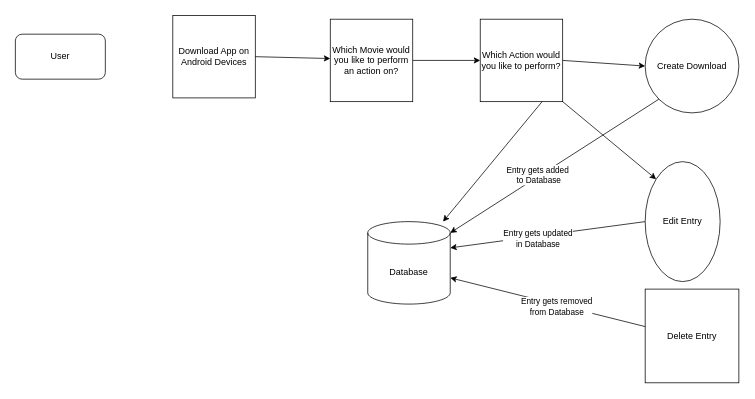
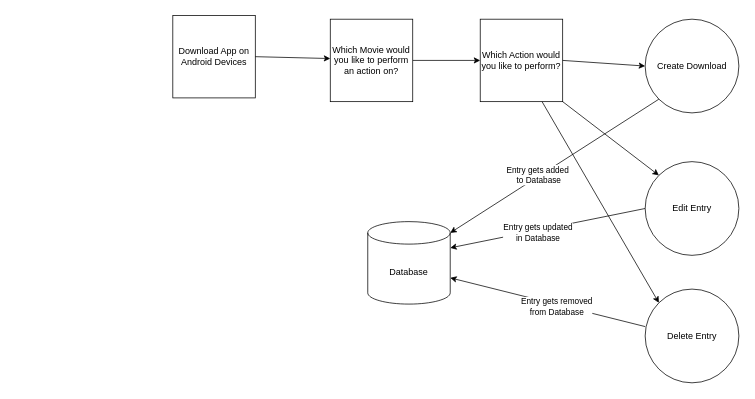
  <mxCell id="0" />
  <mxCell id="1" parent="0" />
- <mxCell id="2" value="User" style="rounded=1;whiteSpace=wrap;html=1;" parent="1" vertex="1"><mxGeometry x="20" y="45" width="120" height="60" as="geometry" /></mxCell>
  <mxCell id="3" value="Download App on Android Devices" style="whiteSpace=wrap;html=1;aspect=fixed;" parent="1" vertex="1"><mxGeometry x="230" y="20" width="110" height="110" as="geometry" /></mxCell>
  <mxCell id="4" value="" style="endArrow=classic;html=1;rounded=0;entryX=0;entryY=0.5;entryDx=0;entryDy=0;exitX=1;exitY=0.5;exitDx=0;exitDy=0;" parent="1" source="3" edge="1"><mxGeometry width="50" height="50" relative="1" as="geometry"><mxPoint x="490" y="85" as="sourcePoint" /><mxPoint x="440" y="77.5" as="targetPoint" /></mxGeometry></mxCell>
  <mxCell id="5" value="Database" style="shape=cylinder3;whiteSpace=wrap;html=1;boundedLbl=1;backgroundOutline=1;size=15;" parent="1" vertex="1"><mxGeometry x="490" y="295" width="110" height="110" as="geometry" /></mxCell>
  <mxCell id="6" value="Which Action would you like to perform?" style="whiteSpace=wrap;html=1;aspect=fixed;" parent="1" vertex="1"><mxGeometry x="640" y="25" width="110" height="110" as="geometry" /></mxCell>
  <mxCell id="7" value="" style="endArrow=classic;html=1;rounded=0;exitX=1;exitY=0.5;exitDx=0;exitDy=0;entryX=0;entryY=0.5;entryDx=0;entryDy=0;" parent="1" source="6" target="8" edge="1"><mxGeometry width="50" height="50" relative="1" as="geometry"><mxPoint x="790" y="265" as="sourcePoint" /><mxPoint x="870" y="260" as="targetPoint" /></mxGeometry></mxCell>
  <mxCell id="8" value="Create Download" style="ellipse;whiteSpace=wrap;html=1;aspect=fixed;" parent="1" vertex="1"><mxGeometry x="860" y="25" width="125" height="125" as="geometry" /></mxCell>
  <mxCell id="9" style="edgeStyle=orthogonalEdgeStyle;rounded=0;orthogonalLoop=1;jettySize=auto;html=1;exitX=1;exitY=0.5;exitDx=0;exitDy=0;" parent="1" source="10" target="6" edge="1"><mxGeometry relative="1" as="geometry" /></mxCell>
  <mxCell id="10" value="Which Movie would you like to perform an action on?" style="whiteSpace=wrap;html=1;aspect=fixed;" parent="1" vertex="1"><mxGeometry x="440" y="25" width="110" height="110" as="geometry" /></mxCell>
- <mxCell id="11" value="Edit Entry" style="ellipse;whiteSpace=wrap;html=1;aspect=fixed;" parent="1" vertex="1"><mxGeometry x="860" y="215" width="100" height="160" as="geometry" /></mxCell>
- <mxCell id="12" value="Delete Entry" style="whiteSpace=wrap;html=1;aspect=fixed;rounded=0;" parent="1" vertex="1"><mxGeometry x="860" y="385" width="125" height="125" as="geometry" /></mxCell>
+ <mxCell id="11" value="Edit Entry" style="ellipse;whiteSpace=wrap;html=1;aspect=fixed;" parent="1" vertex="1"><mxGeometry x="860" y="215" width="125" height="125" as="geometry" /></mxCell>
+ <mxCell id="12" value="Delete Entry" style="ellipse;whiteSpace=wrap;html=1;aspect=fixed;" parent="1" vertex="1"><mxGeometry x="860" y="385" width="125" height="125" as="geometry" /></mxCell>
  <mxCell id="13" value="" style="endArrow=classic;html=1;rounded=0;exitX=1;exitY=1;exitDx=0;exitDy=0;entryX=0;entryY=0;entryDx=0;entryDy=0;" parent="1" source="6" target="11" edge="1"><mxGeometry width="50" height="50" relative="1" as="geometry"><mxPoint x="280" y="445" as="sourcePoint" /><mxPoint x="330" y="395" as="targetPoint" /></mxGeometry></mxCell>
- <mxCell id="14" value="" style="endArrow=classic;html=1;rounded=0;exitX=0.75;exitY=1;exitDx=0;exitDy=0;" parent="1" source="6" target="5" edge="1"><mxGeometry width="50" height="50" relative="1" as="geometry"><mxPoint x="280" y="445" as="sourcePoint" /><mxPoint x="330" y="395" as="targetPoint" /></mxGeometry></mxCell>
+ <mxCell id="14" value="" style="endArrow=classic;html=1;rounded=0;entryX=0;entryY=0;entryDx=0;entryDy=0;exitX=0.75;exitY=1;exitDx=0;exitDy=0;" parent="1" source="6" target="12" edge="1"><mxGeometry width="50" height="50" relative="1" as="geometry"><mxPoint x="280" y="445" as="sourcePoint" /><mxPoint x="330" y="395" as="targetPoint" /></mxGeometry></mxCell>
  <mxCell id="15" value="" style="endArrow=classic;html=1;rounded=0;entryX=1;entryY=0;entryDx=0;entryDy=15;entryPerimeter=0;exitX=0;exitY=1;exitDx=0;exitDy=0;" parent="1" source="8" target="5" edge="1"><mxGeometry width="50" height="50" relative="1" as="geometry"><mxPoint x="280" y="445" as="sourcePoint" /><mxPoint x="330" y="395" as="targetPoint" /></mxGeometry></mxCell>
  <mxCell id="16" value="&lt;div&gt;Entry gets added&amp;nbsp;&lt;/div&gt;&lt;div&gt;to Database&lt;/div&gt;" style="edgeLabel;html=1;align=center;verticalAlign=middle;resizable=0;points=[];" parent="15" vertex="1" connectable="0"><mxGeometry x="0.152" y="-2" relative="1" as="geometry"><mxPoint as="offset" /></mxGeometry></mxCell>
  <mxCell id="17" value="" style="endArrow=classic;html=1;rounded=0;exitX=0;exitY=0.5;exitDx=0;exitDy=0;entryX=1;entryY=0;entryDx=0;entryDy=35;entryPerimeter=0;" parent="1" source="11" target="5" edge="1"><mxGeometry width="50" height="50" relative="1" as="geometry"><mxPoint x="280" y="445" as="sourcePoint" /><mxPoint x="330" y="395" as="targetPoint" /></mxGeometry></mxCell>
  <mxCell id="18" value="&lt;div&gt;Entry gets updated&lt;/div&gt;&lt;div&gt;in Database&lt;br&gt;&lt;/div&gt;" style="edgeLabel;html=1;align=center;verticalAlign=middle;resizable=0;points=[];" parent="17" vertex="1" connectable="0"><mxGeometry x="0.105" y="4" relative="1" as="geometry"><mxPoint y="-1" as="offset" /></mxGeometry></mxCell>
  <mxCell id="19" value="" style="endArrow=classic;html=1;rounded=0;exitX=0;exitY=0.4;exitDx=0;exitDy=0;exitPerimeter=0;entryX=1;entryY=0;entryDx=0;entryDy=75;entryPerimeter=0;" parent="1" source="12" target="5" edge="1"><mxGeometry width="50" height="50" relative="1" as="geometry"><mxPoint x="280" y="445" as="sourcePoint" /><mxPoint x="330" y="395" as="targetPoint" /></mxGeometry></mxCell>
  <mxCell id="20" value="&lt;div&gt;Entry gets removed&lt;/div&gt;&lt;div&gt;from Database&lt;br&gt;&lt;/div&gt;" style="edgeLabel;html=1;align=center;verticalAlign=middle;resizable=0;points=[];" parent="19" vertex="1" connectable="0"><mxGeometry x="-0.099" y="3" relative="1" as="geometry"><mxPoint as="offset" /></mxGeometry></mxCell>
